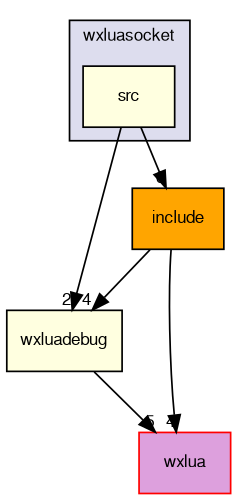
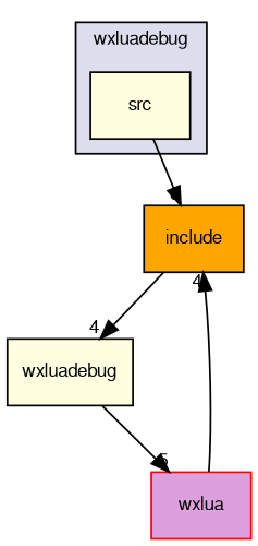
  digraph {
    compound=true
    node [fillcolor=lightyellow fontname=FreeSans fontsize=10 shape=box style=filled]
    edge [headlabel=4 labeldistance=1.5 labelfontname=FreeSans labelfontsize=10]
    n1 [label=src pencolor=black]
    n2 [fillcolor=orange label=include]
    n3 [color=black label=wxluadebug]
    n4 [color=red fillcolor=plum label=wxlua]
    subgraph cluster_1 {
      bgcolor="#ddddee"
      fontname=FreeSans
      fontsize=10
-     label=wxluasocket
+     label=wxluadebug
      pencolor=black
      n1
    }
    n1 -> n2 [headlabel=6]
-   n1 -> n3 [headlabel=2]
    n2 -> n3
-   n2 -> n4
+   n4 -> n2
    n3 -> n4 [headlabel=5]
  }
